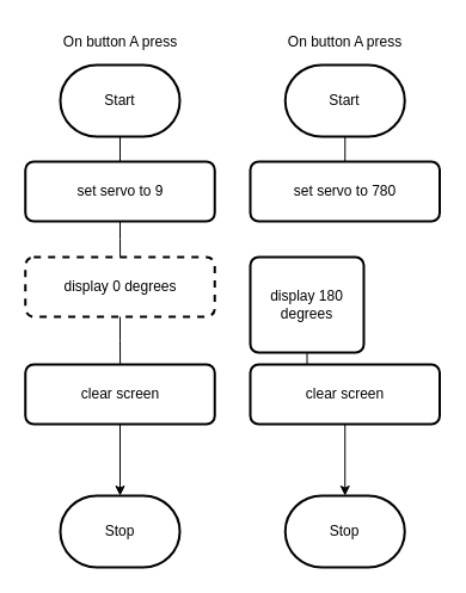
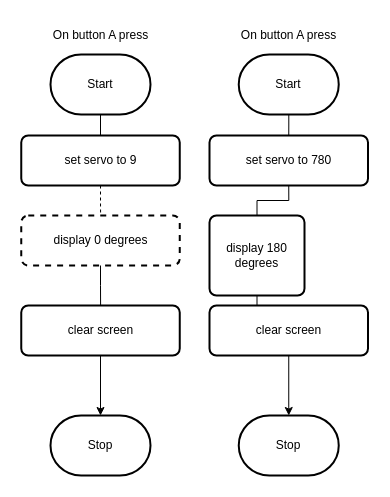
  <mxCell id="0" />
  <mxCell id="1" parent="0" />
  <mxCell id="2" style="edgeStyle=orthogonalEdgeStyle;html=1;rounded=0;startArrow=none;exitX=0.5;exitY=1;exitDx=0;exitDy=0;" parent="1" source="11" target="4" edge="1"><mxGeometry relative="1" as="geometry"><mxPoint x="99" y="295" as="sourcePoint" /></mxGeometry></mxCell>
  <mxCell id="3" value="Start" style="strokeWidth=2;html=1;shape=mxgraph.flowchart.terminator;whiteSpace=wrap;" parent="1" vertex="1"><mxGeometry x="50" y="54" width="100" height="60" as="geometry" /></mxCell>
  <mxCell id="4" value="Stop" style="strokeWidth=2;html=1;shape=mxgraph.flowchart.terminator;whiteSpace=wrap;" parent="1" vertex="1"><mxGeometry x="50" y="415" width="100" height="60" as="geometry" /></mxCell>
  <mxCell id="5" value="On button A press" style="text;html=1;align=center;verticalAlign=middle;resizable=0;points=[];autosize=1;strokeColor=none;fillColor=none;" vertex="1" parent="1"><mxGeometry x="40" y="20" width="120" height="30" as="geometry" /></mxCell>
  <mxCell id="6" value="" style="edgeStyle=orthogonalEdgeStyle;html=1;rounded=0;endArrow=none;" edge="1" parent="1" source="3"><mxGeometry relative="1" as="geometry"><mxPoint x="100" y="114" as="sourcePoint" /><mxPoint x="100" y="135" as="targetPoint" /></mxGeometry></mxCell>
  <mxCell id="7" value="set servo to 9" style="rounded=1;whiteSpace=wrap;html=1;absoluteArcSize=1;arcSize=14;strokeWidth=2;" vertex="1" parent="1"><mxGeometry x="20.75" y="135" width="158.5" height="50" as="geometry" /></mxCell>
- <mxCell id="8" value="" style="edgeStyle=orthogonalEdgeStyle;html=1;rounded=0;startArrow=none;exitX=0.5;exitY=1;exitDx=0;exitDy=0;endArrow=none;" edge="1" parent="1" source="7" target="9"><mxGeometry relative="1" as="geometry"><mxPoint x="100" y="185" as="sourcePoint" /><mxPoint x="100" y="695" as="targetPoint" /></mxGeometry></mxCell>
+ <mxCell id="8" value="" style="edgeStyle=orthogonalEdgeStyle;html=1;rounded=0;startArrow=none;exitX=0.5;exitY=1;exitDx=0;exitDy=0;endArrow=none;dashed=1;" edge="1" parent="1" source="7" target="9"><mxGeometry relative="1" as="geometry"><mxPoint x="100" y="185" as="sourcePoint" /><mxPoint x="100" y="695" as="targetPoint" /></mxGeometry></mxCell>
  <mxCell id="9" value="display 0 degrees" style="rounded=1;whiteSpace=wrap;html=1;absoluteArcSize=1;arcSize=14;strokeWidth=2;dashed=1;" vertex="1" parent="1"><mxGeometry x="20.75" y="215" width="158.5" height="50" as="geometry" /></mxCell>
  <mxCell id="10" value="" style="edgeStyle=orthogonalEdgeStyle;html=1;rounded=0;startArrow=none;exitX=0.5;exitY=1;exitDx=0;exitDy=0;endArrow=none;" edge="1" parent="1" source="9" target="11"><mxGeometry relative="1" as="geometry"><mxPoint x="100" y="265" as="sourcePoint" /><mxPoint x="100" y="695" as="targetPoint" /></mxGeometry></mxCell>
  <mxCell id="11" value="clear screen" style="rounded=1;whiteSpace=wrap;html=1;absoluteArcSize=1;arcSize=14;strokeWidth=2;" vertex="1" parent="1"><mxGeometry x="20.75" y="305" width="158.5" height="50" as="geometry" /></mxCell>
  <mxCell id="12" style="edgeStyle=orthogonalEdgeStyle;html=1;rounded=0;startArrow=none;exitX=0.5;exitY=1;exitDx=0;exitDy=0;" edge="1" parent="1" source="21" target="14"><mxGeometry relative="1" as="geometry"><mxPoint x="287.25" y="295" as="sourcePoint" /></mxGeometry></mxCell>
  <mxCell id="13" value="Start" style="strokeWidth=2;html=1;shape=mxgraph.flowchart.terminator;whiteSpace=wrap;" vertex="1" parent="1"><mxGeometry x="238.25" y="54" width="100" height="60" as="geometry" /></mxCell>
  <mxCell id="14" value="Stop" style="strokeWidth=2;html=1;shape=mxgraph.flowchart.terminator;whiteSpace=wrap;" vertex="1" parent="1"><mxGeometry x="238.25" y="415" width="100" height="60" as="geometry" /></mxCell>
  <mxCell id="15" value="On button A press" style="text;html=1;align=center;verticalAlign=middle;resizable=0;points=[];autosize=1;strokeColor=none;fillColor=none;" vertex="1" parent="1"><mxGeometry x="228.25" y="20" width="120" height="30" as="geometry" /></mxCell>
  <mxCell id="16" value="" style="edgeStyle=orthogonalEdgeStyle;html=1;rounded=0;endArrow=none;" edge="1" parent="1" source="13"><mxGeometry relative="1" as="geometry"><mxPoint x="288.25" y="114" as="sourcePoint" /><mxPoint x="288.25" y="135" as="targetPoint" /></mxGeometry></mxCell>
  <mxCell id="17" value="set servo to 780" style="rounded=1;whiteSpace=wrap;html=1;absoluteArcSize=1;arcSize=14;strokeWidth=2;" vertex="1" parent="1"><mxGeometry x="209" y="135" width="158.5" height="50" as="geometry" /></mxCell>
+ <mxCell id="18" value="" style="edgeStyle=orthogonalEdgeStyle;html=1;rounded=0;startArrow=none;exitX=0.5;exitY=1;exitDx=0;exitDy=0;endArrow=none;" edge="1" parent="1" source="17" target="19"><mxGeometry relative="1" as="geometry"><mxPoint x="288.25" y="185" as="sourcePoint" /><mxPoint x="288.25" y="695" as="targetPoint" /></mxGeometry></mxCell>
  <mxCell id="19" value="display 180 degrees" style="rounded=1;whiteSpace=wrap;html=1;absoluteArcSize=1;arcSize=14;strokeWidth=2;" vertex="1" parent="1"><mxGeometry x="209" y="215" width="95" height="80" as="geometry" /></mxCell>
  <mxCell id="20" value="" style="edgeStyle=orthogonalEdgeStyle;html=1;rounded=0;startArrow=none;exitX=0.5;exitY=1;exitDx=0;exitDy=0;endArrow=none;" edge="1" parent="1" source="19" target="21"><mxGeometry relative="1" as="geometry"><mxPoint x="288.25" y="265" as="sourcePoint" /><mxPoint x="288.25" y="695" as="targetPoint" /></mxGeometry></mxCell>
  <mxCell id="21" value="clear screen" style="rounded=1;whiteSpace=wrap;html=1;absoluteArcSize=1;arcSize=14;strokeWidth=2;" vertex="1" parent="1"><mxGeometry x="209" y="305" width="158.5" height="50" as="geometry" /></mxCell>
